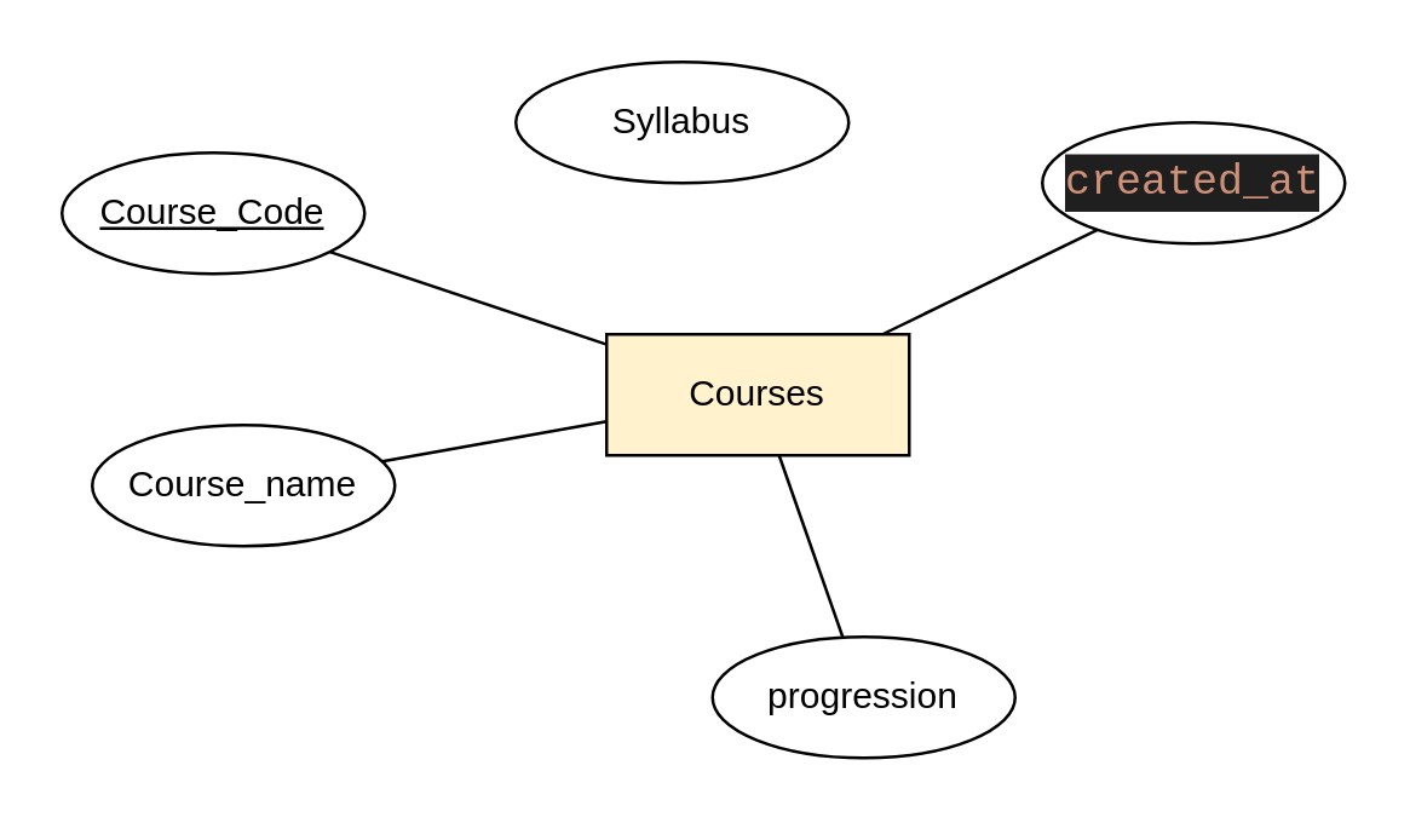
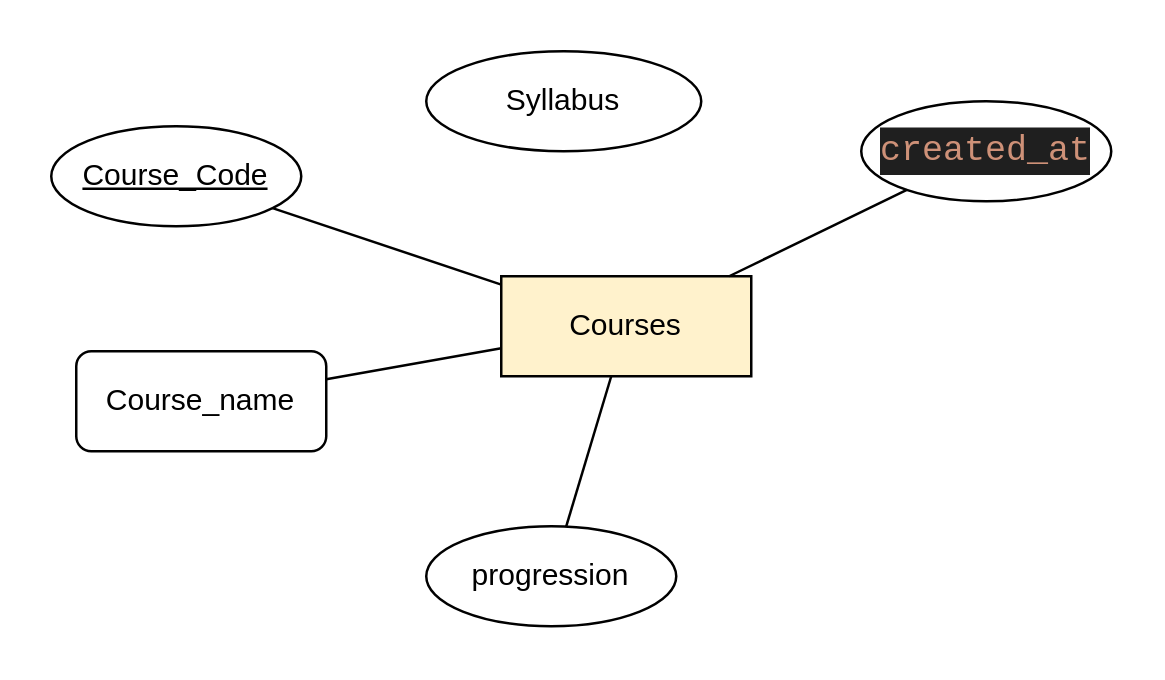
  <mxCell id="0" />
  <mxCell id="1" parent="0" />
  <mxCell id="2" value="Courses" style="whiteSpace=wrap;html=1;align=center;fillColor=#fff2cc;" vertex="1" parent="1"><mxGeometry x="200" y="110" width="100" height="40" as="geometry" /></mxCell>
  <mxCell id="3" value="Course_Code" style="ellipse;whiteSpace=wrap;html=1;align=center;fontStyle=4;" vertex="1" parent="1"><mxGeometry x="20" y="50" width="100" height="40" as="geometry" /></mxCell>
  <mxCell id="4" value="" style="endArrow=none;html=1;rounded=0;" edge="1" parent="1" source="3" target="2"><mxGeometry relative="1" as="geometry"><mxPoint x="170" y="130" as="sourcePoint" /><mxPoint x="330" y="130" as="targetPoint" /></mxGeometry></mxCell>
- <mxCell id="5" value="Course_name" style="ellipse;whiteSpace=wrap;html=1;align=center;" vertex="1" parent="1"><mxGeometry x="30" y="140" width="100" height="40" as="geometry" /></mxCell>
+ <mxCell id="5" value="Course_name" style="whiteSpace=wrap;html=1;align=center;rounded=1;" vertex="1" parent="1"><mxGeometry x="30" y="140" width="100" height="40" as="geometry" /></mxCell>
  <mxCell id="6" value="" style="endArrow=none;html=1;rounded=0;" edge="1" parent="1" source="5" target="2"><mxGeometry relative="1" as="geometry"><mxPoint x="170" y="130" as="sourcePoint" /><mxPoint x="330" y="130" as="targetPoint" /></mxGeometry></mxCell>
  <mxCell id="7" value="Syllabus" style="ellipse;whiteSpace=wrap;html=1;align=center;" vertex="1" parent="1"><mxGeometry x="170" y="20" width="110" height="40" as="geometry" /></mxCell>
- <mxCell id="8" value="progression" style="ellipse;whiteSpace=wrap;html=1;align=center;" vertex="1" parent="1"><mxGeometry x="235" y="210" width="100" height="40" as="geometry" /></mxCell>
+ <mxCell id="8" value="progression" style="ellipse;whiteSpace=wrap;html=1;align=center;" vertex="1" parent="1"><mxGeometry x="170" y="210" width="100" height="40" as="geometry" /></mxCell>
  <mxCell id="9" value="" style="endArrow=none;html=1;rounded=0;" edge="1" parent="1" source="8" target="2"><mxGeometry relative="1" as="geometry"><mxPoint x="170" y="100" as="sourcePoint" /><mxPoint x="330" y="100" as="targetPoint" /></mxGeometry></mxCell>
  <mxCell id="10" value="&lt;div style=&quot;color: rgb(204, 204, 204); background-color: rgb(31, 31, 31); font-family: Consolas, &amp;quot;Courier New&amp;quot;, monospace; font-size: 14px; line-height: 19px;&quot;&gt;&lt;span style=&quot;color: #ce9178;&quot;&gt;created_at&lt;/span&gt;&lt;/div&gt;" style="ellipse;whiteSpace=wrap;html=1;align=center;" vertex="1" parent="1"><mxGeometry x="344" y="40" width="100" height="40" as="geometry" /></mxCell>
  <mxCell id="11" value="" style="endArrow=none;html=1;rounded=0;" edge="1" parent="1" source="2" target="10"><mxGeometry relative="1" as="geometry"><mxPoint x="170" y="100" as="sourcePoint" /><mxPoint x="330" y="100" as="targetPoint" /></mxGeometry></mxCell>
